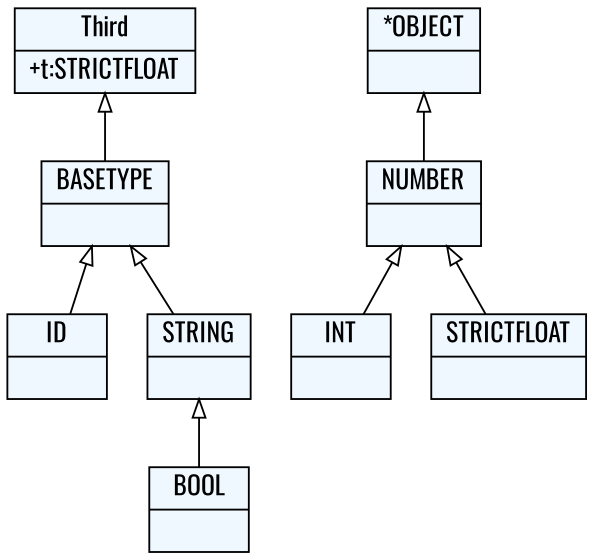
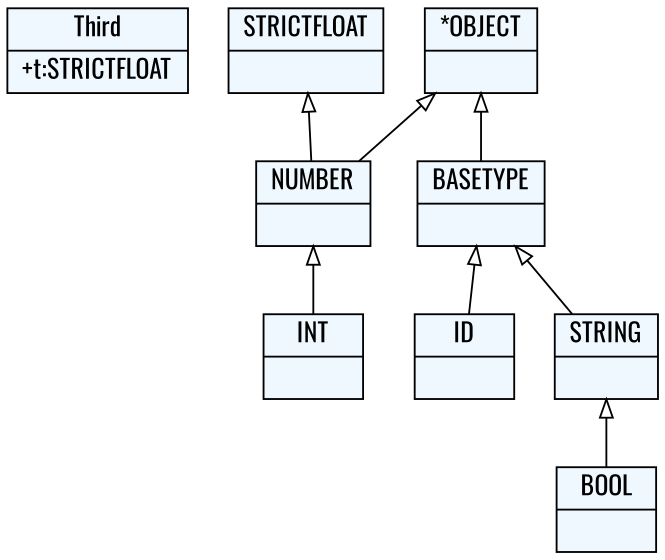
  digraph {
    fontname=Oswald
    fontsize=8
    nodesep=0.3
    node [fillcolor=aliceblue fontname=Oswald shape=record style=filled]
    edge [arrowtail=empty dir=back fontname=Oswald]
    n1 [label="{Third|+t:STRICTFLOAT\l}"]
    n2 [label="{ID|}"]
    n3 [label="{STRING|}"]
    n4 [label="{BOOL|}"]
    n5 [label="{INT|}"]
    n6 [label="{STRICTFLOAT|}"]
    n7 [label="{NUMBER|}"]
    n8 [label="{BASETYPE|}"]
    n9 [label="{*OBJECT|}"]
    n3 -> n4
    n7 -> n5
-   n7 -> n6
+   n6 -> n7
    n8 -> n2
    n8 -> n3
    n9 -> n7
-   n1 -> n8
+   n9 -> n8
  }
